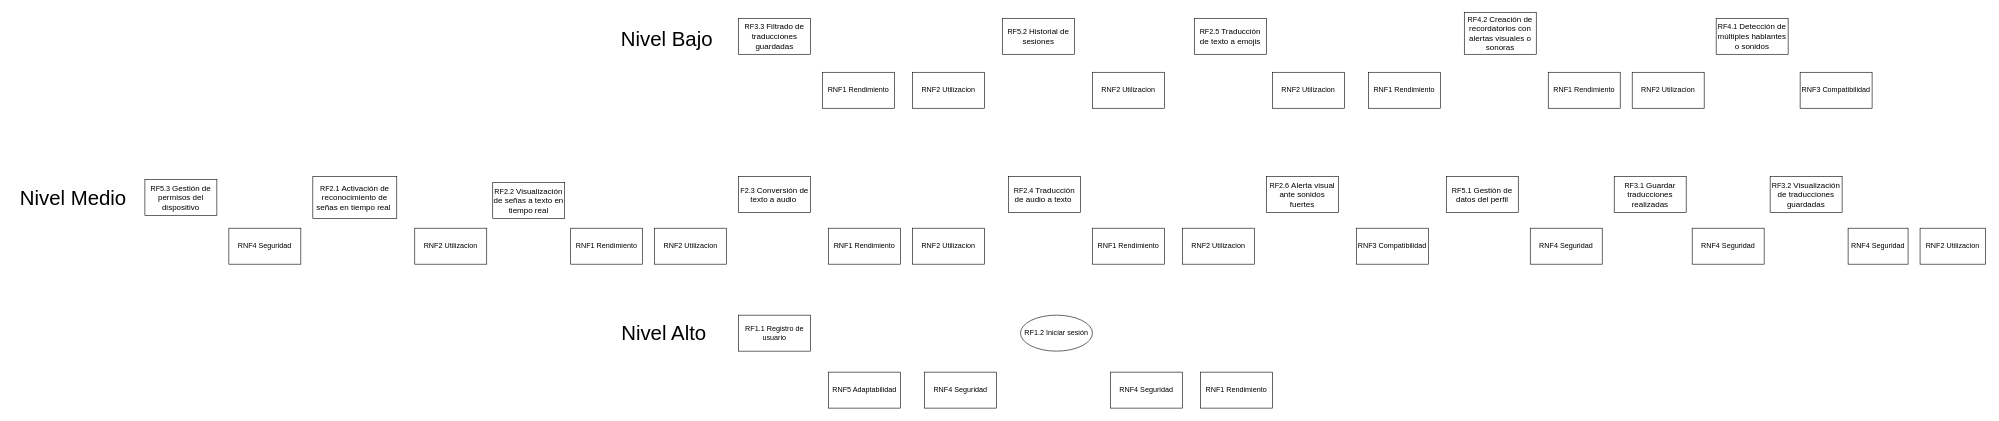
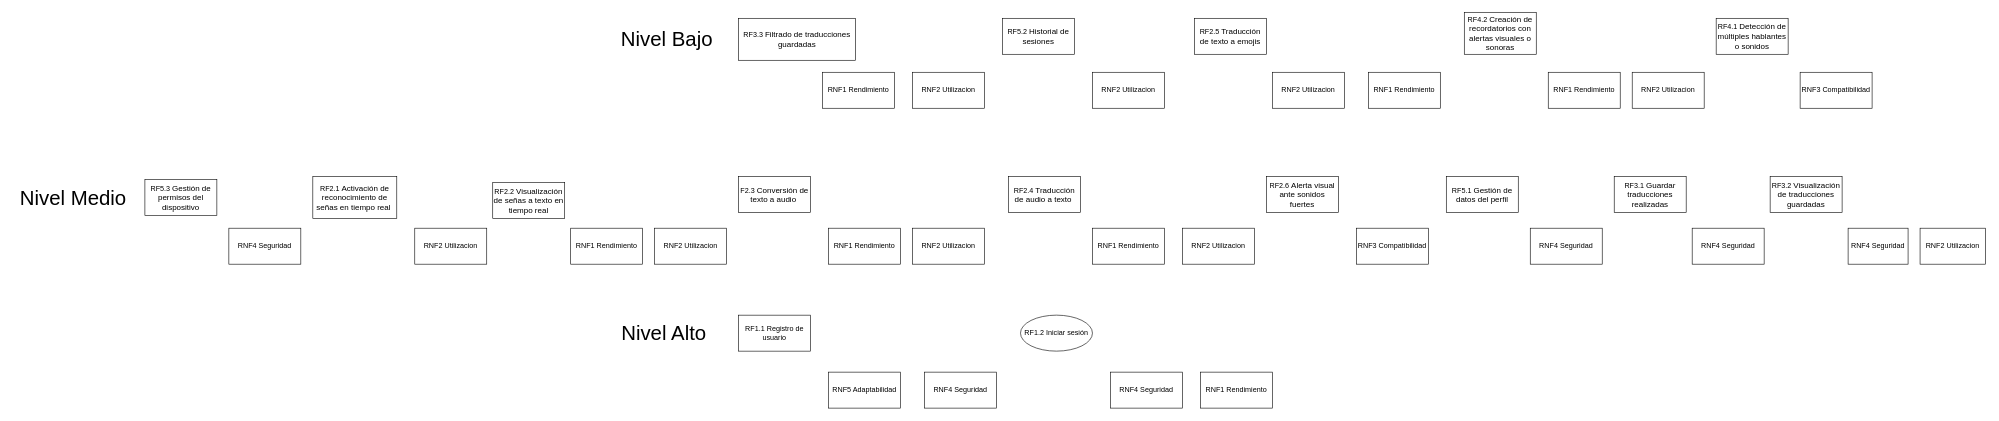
  <mxCell id="0" />
  <mxCell id="1" parent="0" />
  <mxCell id="2" value="RF1.1 Registro de usuario" style="rounded=0;whiteSpace=wrap;html=1;fillColor=light-dark(#FFFFFF,#99004D);" parent="1" vertex="1"><mxGeometry x="1230" y="525" width="120" height="60" as="geometry" /></mxCell>
  <mxCell id="3" value="RF1.2 Iniciar sesión" style="ellipse;whiteSpace=wrap;html=1;fillColor=light-dark(#FFFFFF,#99004D);" parent="1" vertex="1"><mxGeometry x="1700" y="525" width="120" height="60" as="geometry" /></mxCell>
  <mxCell id="4" value="&lt;span id=&quot;docs-internal-guid-01500351-7fff-d3d4-2e67-755fd12e47eb&quot;&gt;&lt;span style=&quot;font-size: 10pt; font-family: Arial, sans-serif; background-color: transparent; font-variant-numeric: normal; font-variant-east-asian: normal; font-variant-alternates: normal; font-variant-position: normal; font-variant-emoji: normal; vertical-align: baseline; white-space-collapse: preserve;&quot;&gt;&lt;font style=&quot;color: light-dark(rgb(0, 0, 0), rgb(255, 255, 255));&quot;&gt;&lt;span style=&quot;font-family: Helvetica; font-size: 12px; white-space-collapse: collapse;&quot;&gt;RF2.2&amp;nbsp;&lt;/span&gt;Visualización de señas a texto en tiempo real&lt;/font&gt;&lt;/span&gt;&lt;/span&gt;" style="rounded=0;whiteSpace=wrap;html=1;fillColor=light-dark(#FFFFFF,#00994D);" parent="1" vertex="1"><mxGeometry x="820" y="304" width="120" height="60" as="geometry" /></mxCell>
  <mxCell id="5" value="&lt;span id=&quot;docs-internal-guid-7a39e423-7fff-f3a0-fd50-4f62a850706c&quot;&gt;&lt;span style=&quot;font-size: 10pt; font-family: Arial, sans-serif; background-color: transparent; font-variant-numeric: normal; font-variant-east-asian: normal; font-variant-alternates: normal; font-variant-position: normal; font-variant-emoji: normal; vertical-align: baseline; white-space-collapse: preserve;&quot;&gt;&lt;font style=&quot;color: light-dark(rgb(0, 0, 0), rgb(255, 255, 255));&quot;&gt;&lt;span style=&quot;font-family: Helvetica; font-size: 12px; white-space-collapse: collapse;&quot;&gt;RF2.1&amp;nbsp;&lt;/span&gt;Activación de reconocimiento de señas en tiempo real &lt;/font&gt;&lt;/span&gt;&lt;/span&gt;" style="rounded=0;whiteSpace=wrap;html=1;fillColor=light-dark(#FFFFFF,#00994D);" parent="1" vertex="1"><mxGeometry x="520" y="294" width="140" height="70" as="geometry" /></mxCell>
  <mxCell id="6" value="RF2.6&amp;nbsp;&lt;span id=&quot;docs-internal-guid-226ccbba-7fff-e42d-68e2-30f1a162f163&quot;&gt;&lt;span style=&quot;font-size: 10pt; font-family: Arial, sans-serif; background-color: transparent; font-variant-numeric: normal; font-variant-east-asian: normal; font-variant-alternates: normal; font-variant-position: normal; font-variant-emoji: normal; vertical-align: baseline; white-space-collapse: preserve;&quot;&gt;&lt;font style=&quot;color: light-dark(rgb(0, 0, 0), rgb(255, 255, 255));&quot;&gt;Alerta visual ante sonidos fuertes&lt;/font&gt;&lt;/span&gt;&lt;/span&gt;" style="rounded=0;whiteSpace=wrap;html=1;fillColor=light-dark(#FFFFFF,#00994D);" parent="1" vertex="1"><mxGeometry x="2110" y="294" width="120" height="60" as="geometry" /></mxCell>
  <mxCell id="7" value="RF2.5&amp;nbsp;&lt;span id=&quot;docs-internal-guid-a5b4d989-7fff-e6ae-7f25-8bc14fd8be2e&quot;&gt;&lt;span style=&quot;font-size: 10pt; font-family: Arial, sans-serif; background-color: transparent; font-variant-numeric: normal; font-variant-east-asian: normal; font-variant-alternates: normal; font-variant-position: normal; font-variant-emoji: normal; vertical-align: baseline; white-space-collapse: preserve;&quot;&gt;&lt;font style=&quot;color: light-dark(rgb(0, 0, 0), rgb(255, 255, 255));&quot;&gt;Traducción de texto a emojis&lt;/font&gt;&lt;/span&gt;&lt;/span&gt;" style="rounded=0;whiteSpace=wrap;html=1;fillColor=light-dark(#FFFFFF,#994C00);" parent="1" vertex="1"><mxGeometry x="1990" y="30" width="120" height="60" as="geometry" /></mxCell>
  <mxCell id="8" value="&lt;span id=&quot;docs-internal-guid-1503e3e0-7fff-6435-415f-a98bcec0ccd2&quot;&gt;&lt;span style=&quot;font-size: 10pt; font-family: Arial, sans-serif; background-color: transparent; font-variant-numeric: normal; font-variant-east-asian: normal; font-variant-alternates: normal; font-variant-position: normal; font-variant-emoji: normal; vertical-align: baseline; white-space-collapse: preserve;&quot;&gt;&lt;font style=&quot;color: light-dark(rgb(0, 0, 0), rgb(255, 255, 255));&quot;&gt;&lt;span style=&quot;font-family: Helvetica; font-size: 12px; white-space-collapse: collapse;&quot;&gt;RF2.4&amp;nbsp;&lt;/span&gt;Traducción de audio a texto&lt;/font&gt;&lt;/span&gt;&lt;span style=&quot;font-size: 10pt; font-family: Arial, sans-serif; color: rgb(0, 0, 0); background-color: transparent; font-variant-numeric: normal; font-variant-east-asian: normal; font-variant-alternates: normal; font-variant-position: normal; font-variant-emoji: normal; vertical-align: baseline; white-space-collapse: preserve;&quot;&gt; &lt;/span&gt;&lt;/span&gt;" style="rounded=0;whiteSpace=wrap;html=1;fillColor=light-dark(#FFFFFF,#00994D);" parent="1" vertex="1"><mxGeometry x="1680" y="294" width="120" height="60" as="geometry" /></mxCell>
  <mxCell id="9" value="&lt;span id=&quot;docs-internal-guid-856cf4e1-7fff-191a-303c-af74ce2e88ed&quot;&gt;&lt;span style=&quot;font-size: 10pt; font-family: Arial, sans-serif; background-color: transparent; font-variant-numeric: normal; font-variant-east-asian: normal; font-variant-alternates: normal; font-variant-position: normal; font-variant-emoji: normal; vertical-align: baseline; white-space-collapse: preserve;&quot;&gt;&lt;font&gt;&lt;span style=&quot;font-family: Helvetica; font-size: 12px; white-space-collapse: collapse;&quot;&gt;F2.3&amp;nbsp;&lt;/span&gt;Conversión de texto a audio&lt;/font&gt;&lt;/span&gt;&lt;span style=&quot;font-size: 10pt; font-family: Arial, sans-serif; color: rgb(0, 0, 0); background-color: transparent; font-variant-numeric: normal; font-variant-east-asian: normal; font-variant-alternates: normal; font-variant-position: normal; font-variant-emoji: normal; vertical-align: baseline; white-space-collapse: preserve;&quot;&gt; &lt;/span&gt;&lt;/span&gt;" style="rounded=0;whiteSpace=wrap;html=1;fillColor=light-dark(#FFFFFF,#00994D);" parent="1" vertex="1"><mxGeometry x="1230" y="294" width="120" height="60" as="geometry" /></mxCell>
- <mxCell id="10" value="RF3.3&amp;nbsp;&lt;span id=&quot;docs-internal-guid-7f677f85-7fff-bd89-fb28-1550ff47d3db&quot;&gt;&lt;span style=&quot;font-size: 10pt; font-family: Arial, sans-serif; background-color: transparent; font-variant-numeric: normal; font-variant-east-asian: normal; font-variant-alternates: normal; font-variant-position: normal; font-variant-emoji: normal; vertical-align: baseline; white-space-collapse: preserve;&quot;&gt;&lt;font style=&quot;color: light-dark(rgb(0, 0, 0), rgb(255, 255, 255));&quot;&gt;Filtrado de traducciones guardadas&lt;/font&gt;&lt;/span&gt;&lt;/span&gt;" style="rounded=0;whiteSpace=wrap;html=1;fillColor=light-dark(#FFFFFF,#994C00);" parent="1" vertex="1"><mxGeometry x="1230" y="30" width="120" height="60" as="geometry" /></mxCell>
+ <mxCell id="10" value="RF3.3&amp;nbsp;&lt;span id=&quot;docs-internal-guid-7f677f85-7fff-bd89-fb28-1550ff47d3db&quot;&gt;&lt;span style=&quot;font-size: 10pt; font-family: Arial, sans-serif; background-color: transparent; font-variant-numeric: normal; font-variant-east-asian: normal; font-variant-alternates: normal; font-variant-position: normal; font-variant-emoji: normal; vertical-align: baseline; white-space-collapse: preserve;&quot;&gt;&lt;font style=&quot;color: light-dark(rgb(0, 0, 0), rgb(255, 255, 255));&quot;&gt;Filtrado de traducciones guardadas&lt;/font&gt;&lt;/span&gt;&lt;/span&gt;" style="rounded=0;whiteSpace=wrap;html=1;fillColor=light-dark(#FFFFFF,#994C00);" parent="1" vertex="1"><mxGeometry x="1230" y="30" width="195" height="70" as="geometry" /></mxCell>
  <mxCell id="11" value="RF3.2&amp;nbsp;&lt;span id=&quot;docs-internal-guid-91cb651a-7fff-793b-d6da-a58da87b24dc&quot;&gt;&lt;span style=&quot;font-size: 10pt; font-family: Arial, sans-serif; background-color: transparent; font-variant-numeric: normal; font-variant-east-asian: normal; font-variant-alternates: normal; font-variant-position: normal; font-variant-emoji: normal; vertical-align: baseline; white-space-collapse: preserve;&quot;&gt;&lt;font style=&quot;color: light-dark(rgb(0, 0, 0), rgb(255, 255, 255));&quot;&gt;Visualización de traducciones guardadas&lt;/font&gt;&lt;/span&gt;&lt;/span&gt;" style="rounded=0;whiteSpace=wrap;html=1;fillColor=light-dark(#FFFFFF,#00994D);" parent="1" vertex="1"><mxGeometry x="2950" y="294" width="120" height="60" as="geometry" /></mxCell>
  <mxCell id="12" value="RF3.1&amp;nbsp;&lt;span id=&quot;docs-internal-guid-b73c566d-7fff-1eea-9155-1496f8b53936&quot;&gt;&lt;span style=&quot;font-size: 10pt; font-family: Arial, sans-serif; background-color: transparent; font-variant-numeric: normal; font-variant-east-asian: normal; font-variant-alternates: normal; font-variant-position: normal; font-variant-emoji: normal; vertical-align: baseline; white-space-collapse: preserve;&quot;&gt;&lt;font style=&quot;color: light-dark(rgb(0, 0, 0), rgb(255, 255, 255));&quot;&gt;Guardar traducciones realizada&lt;/font&gt;&lt;/span&gt;&lt;span style=&quot;font-size: 10pt; font-family: Arial, sans-serif; color: rgb(0, 0, 0); background-color: transparent; font-variant-numeric: normal; font-variant-east-asian: normal; font-variant-alternates: normal; font-variant-position: normal; font-variant-emoji: normal; vertical-align: baseline; white-space-collapse: preserve;&quot;&gt;s&lt;/span&gt;&lt;/span&gt;" style="rounded=0;whiteSpace=wrap;html=1;fillColor=light-dark(#FFFFFF,#00994D);" parent="1" vertex="1"><mxGeometry x="2690" y="294" width="120" height="60" as="geometry" /></mxCell>
  <mxCell id="13" value="RF4.2&amp;nbsp;&lt;span id=&quot;docs-internal-guid-0ebb0e50-7fff-6a43-9035-0d6b69208617&quot;&gt;&lt;span style=&quot;font-size: 10pt; font-family: Arial, sans-serif; background-color: transparent; font-variant-numeric: normal; font-variant-east-asian: normal; font-variant-alternates: normal; font-variant-position: normal; font-variant-emoji: normal; vertical-align: baseline; white-space-collapse: preserve;&quot;&gt;&lt;font style=&quot;color: light-dark(rgb(0, 0, 0), rgb(255, 255, 255));&quot;&gt;Creación de recordatorios con alertas visuales o sonoras&lt;/font&gt;&lt;/span&gt;&lt;/span&gt;" style="rounded=0;whiteSpace=wrap;html=1;fillColor=light-dark(#FFFFFF,#994C00);" parent="1" vertex="1"><mxGeometry x="2440" y="20" width="120" height="70" as="geometry" /></mxCell>
  <mxCell id="14" value="RF4.1&lt;font&gt;&amp;nbsp;&lt;span id=&quot;docs-internal-guid-3e4adbe8-7fff-2cd9-a53f-db0251295a97&quot;&gt;&lt;span style=&quot;font-size: 10pt; font-family: Arial, sans-serif; background-color: transparent; font-variant-numeric: normal; font-variant-east-asian: normal; font-variant-alternates: normal; font-variant-position: normal; font-variant-emoji: normal; vertical-align: baseline; white-space-collapse: preserve;&quot;&gt;Detección de múltiples hablantes o sonidos&lt;/span&gt;&lt;/span&gt;&lt;/font&gt;" style="rounded=0;whiteSpace=wrap;html=1;fillColor=light-dark(#FFFFFF,#994C00);" parent="1" vertex="1"><mxGeometry x="2860" y="30" width="120" height="60" as="geometry" /></mxCell>
  <mxCell id="15" value="RF5.3&amp;nbsp;&lt;span id=&quot;docs-internal-guid-e9732c75-7fff-9a38-fac4-20a0ac103f06&quot;&gt;&lt;span style=&quot;font-size: 10pt; font-family: Arial, sans-serif; background-color: transparent; font-variant-numeric: normal; font-variant-east-asian: normal; font-variant-alternates: normal; font-variant-position: normal; font-variant-emoji: normal; vertical-align: baseline; white-space-collapse: preserve;&quot;&gt;&lt;font style=&quot;color: light-dark(rgb(0, 0, 0), rgb(255, 255, 255));&quot;&gt;Gestión de permisos del dispositivo&lt;/font&gt;&lt;/span&gt;&lt;/span&gt;" style="rounded=0;whiteSpace=wrap;html=1;fillColor=light-dark(#FFFFFF,#00994D);" parent="1" vertex="1"><mxGeometry x="240" y="299" width="120" height="60" as="geometry" /></mxCell>
  <mxCell id="16" value="RF5.2&amp;nbsp;&lt;span id=&quot;docs-internal-guid-3dab809d-7fff-15f9-7d6d-75a5f49bca89&quot;&gt;&lt;span style=&quot;font-size: 10pt; font-family: Arial, sans-serif; background-color: transparent; font-variant-numeric: normal; font-variant-east-asian: normal; font-variant-alternates: normal; font-variant-position: normal; font-variant-emoji: normal; vertical-align: baseline; white-space-collapse: preserve;&quot;&gt;&lt;font style=&quot;color: light-dark(rgb(0, 0, 0), rgb(255, 255, 255));&quot;&gt;Historial de sesiones&lt;/font&gt;&lt;/span&gt;&lt;/span&gt;" style="rounded=0;whiteSpace=wrap;html=1;fillColor=light-dark(#FFFFFF,#994C00);" parent="1" vertex="1"><mxGeometry x="1670" y="30" width="120" height="60" as="geometry" /></mxCell>
  <mxCell id="17" value="RF5.1&amp;nbsp;&lt;span id=&quot;docs-internal-guid-555d414e-7fff-ca62-90c6-3c7ba6229b5f&quot;&gt;&lt;span style=&quot;font-size: 10pt; font-family: Arial, sans-serif; background-color: transparent; font-variant-numeric: normal; font-variant-east-asian: normal; font-variant-alternates: normal; font-variant-position: normal; font-variant-emoji: normal; vertical-align: baseline; white-space-collapse: preserve;&quot;&gt;&lt;font style=&quot;color: light-dark(rgb(0, 0, 0), rgb(255, 255, 255));&quot;&gt;Gestión de datos del perfil&lt;/font&gt;&lt;/span&gt;&lt;/span&gt;" style="rounded=0;whiteSpace=wrap;html=1;fillColor=light-dark(#FFFFFF,#00994D);" parent="1" vertex="1"><mxGeometry x="2410" y="294" width="120" height="60" as="geometry" /></mxCell>
  <mxCell id="18" value="&lt;font style=&quot;font-size: 34px;&quot;&gt;Nivel Alto&lt;/font&gt;" style="text;html=1;align=center;verticalAlign=middle;resizable=0;points=[];autosize=1;strokeColor=none;fillColor=none;" parent="1" vertex="1"><mxGeometry x="1020" y="530" width="170" height="50" as="geometry" /></mxCell>
  <mxCell id="19" value="&lt;font style=&quot;font-size: 34px;&quot;&gt;Nivel Bajo&lt;/font&gt;" style="text;html=1;align=center;verticalAlign=middle;resizable=0;points=[];autosize=1;strokeColor=none;fillColor=none;" parent="1" vertex="1"><mxGeometry x="1020" y="40" width="180" height="50" as="geometry" /></mxCell>
  <mxCell id="20" value="&lt;font style=&quot;font-size: 34px;&quot;&gt;Nivel Medio&lt;/font&gt;" style="text;html=1;align=center;verticalAlign=middle;resizable=0;points=[];autosize=1;strokeColor=none;fillColor=none;" parent="1" vertex="1"><mxGeometry x="20" y="304" width="200" height="50" as="geometry" /></mxCell>
  <mxCell id="21" value="RNF4 Seguridad" style="rounded=0;whiteSpace=wrap;html=1;" vertex="1" parent="1"><mxGeometry x="1540" y="620" width="120" height="60" as="geometry" /></mxCell>
  <mxCell id="22" value="RNF5 Adaptabilidad" style="rounded=0;whiteSpace=wrap;html=1;" vertex="1" parent="1"><mxGeometry x="1380" y="620" width="120" height="60" as="geometry" /></mxCell>
  <mxCell id="23" value="RNF4 Seguridad" style="rounded=0;whiteSpace=wrap;html=1;" vertex="1" parent="1"><mxGeometry x="1850" y="620" width="120" height="60" as="geometry" /></mxCell>
  <mxCell id="24" value="RNF1 Rendimiento" style="rounded=0;whiteSpace=wrap;html=1;" vertex="1" parent="1"><mxGeometry x="2000" y="620" width="120" height="60" as="geometry" /></mxCell>
  <mxCell id="25" value="RNF4 Seguridad" style="rounded=0;whiteSpace=wrap;html=1;" vertex="1" parent="1"><mxGeometry x="380" y="380" width="120" height="60" as="geometry" /></mxCell>
  <mxCell id="26" value="RNF2 Utilizacion" style="rounded=0;whiteSpace=wrap;html=1;" vertex="1" parent="1"><mxGeometry x="690" y="380" width="120" height="60" as="geometry" /></mxCell>
  <mxCell id="27" value="RNF2 Utilizacion" style="rounded=0;whiteSpace=wrap;html=1;" vertex="1" parent="1"><mxGeometry x="1090" y="380" width="120" height="60" as="geometry" /></mxCell>
  <mxCell id="28" value="RNF1 Rendimiento" style="rounded=0;whiteSpace=wrap;html=1;" vertex="1" parent="1"><mxGeometry x="950" y="380" width="120" height="60" as="geometry" /></mxCell>
  <mxCell id="29" value="RNF2 Utilizacion" style="rounded=0;whiteSpace=wrap;html=1;" vertex="1" parent="1"><mxGeometry x="1520" y="380" width="120" height="60" as="geometry" /></mxCell>
  <mxCell id="30" value="RNF1 Rendimiento" style="rounded=0;whiteSpace=wrap;html=1;" vertex="1" parent="1"><mxGeometry x="1380" y="380" width="120" height="60" as="geometry" /></mxCell>
  <mxCell id="31" value="RNF1 Rendimiento" style="rounded=0;whiteSpace=wrap;html=1;" vertex="1" parent="1"><mxGeometry x="1820" y="380" width="120" height="60" as="geometry" /></mxCell>
  <mxCell id="32" value="RNF2 Utilizacion" style="rounded=0;whiteSpace=wrap;html=1;" vertex="1" parent="1"><mxGeometry x="1970" y="380" width="120" height="60" as="geometry" /></mxCell>
  <mxCell id="33" value="RNF3 Compatibilidad" style="rounded=0;whiteSpace=wrap;html=1;" vertex="1" parent="1"><mxGeometry x="2260" y="380" width="120" height="60" as="geometry" /></mxCell>
  <mxCell id="34" value="RNF4 Seguridad" style="rounded=0;whiteSpace=wrap;html=1;" vertex="1" parent="1"><mxGeometry x="2550" y="380" width="120" height="60" as="geometry" /></mxCell>
  <mxCell id="35" value="RNF4 Seguridad" style="rounded=0;whiteSpace=wrap;html=1;" vertex="1" parent="1"><mxGeometry x="2820" y="380" width="120" height="60" as="geometry" /></mxCell>
  <mxCell id="36" value="RNF4 Seguridad" style="rounded=0;whiteSpace=wrap;html=1;" vertex="1" parent="1"><mxGeometry x="3080" y="380" width="100" height="60" as="geometry" /></mxCell>
  <mxCell id="37" value="RNF1 Rendimiento" style="rounded=0;whiteSpace=wrap;html=1;" vertex="1" parent="1"><mxGeometry x="1370" y="120" width="120" height="60" as="geometry" /></mxCell>
  <mxCell id="38" value="RNF2 Utilizacion" style="rounded=0;whiteSpace=wrap;html=1;" vertex="1" parent="1"><mxGeometry x="1520" y="120" width="120" height="60" as="geometry" /></mxCell>
  <mxCell id="39" value="RNF2 Utilizacion" style="rounded=0;whiteSpace=wrap;html=1;" vertex="1" parent="1"><mxGeometry x="1820" y="120" width="120" height="60" as="geometry" /></mxCell>
  <mxCell id="40" value="RNF2 Utilizacion" style="rounded=0;whiteSpace=wrap;html=1;" vertex="1" parent="1"><mxGeometry x="2120" y="120" width="120" height="60" as="geometry" /></mxCell>
  <mxCell id="41" value="RNF1 Rendimiento" style="rounded=0;whiteSpace=wrap;html=1;" vertex="1" parent="1"><mxGeometry x="2280" y="120" width="120" height="60" as="geometry" /></mxCell>
  <mxCell id="42" value="RNF2 Utilizacion" style="rounded=0;whiteSpace=wrap;html=1;" vertex="1" parent="1"><mxGeometry x="2720" y="120" width="120" height="60" as="geometry" /></mxCell>
  <mxCell id="43" value="RNF1 Rendimiento" style="rounded=0;whiteSpace=wrap;html=1;" vertex="1" parent="1"><mxGeometry x="2580" y="120" width="120" height="60" as="geometry" /></mxCell>
  <mxCell id="44" value="RNF3 Compatibilidad" style="rounded=0;whiteSpace=wrap;html=1;" vertex="1" parent="1"><mxGeometry x="3000" y="120" width="120" height="60" as="geometry" /></mxCell>
  <mxCell id="45" value="RNF2 Utilizacion" style="rounded=0;whiteSpace=wrap;html=1;" vertex="1" parent="1"><mxGeometry x="3200" y="380" width="109" height="60" as="geometry" /></mxCell>
